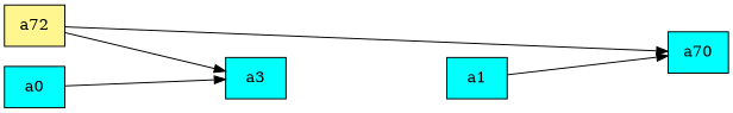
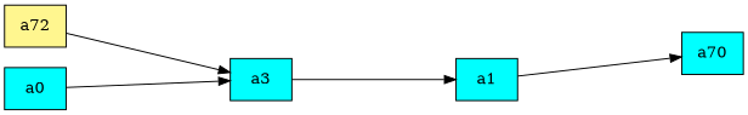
  digraph {
    rankdir=LR
    ranksep=2.0
    node [fillcolor=cyan shape=record style=filled]
    n1 [label="{a1}"]
    n2 [label="{a70}"]
    n3 [label="{a3}"]
    n4 [label="{a0}"]
    n5 [fillcolor=khaki1 label="{a72}"]
    n1 -> n2
+   n3 -> n1
    n4 -> n3
-   n5 -> n2
    n5 -> n3
  }
